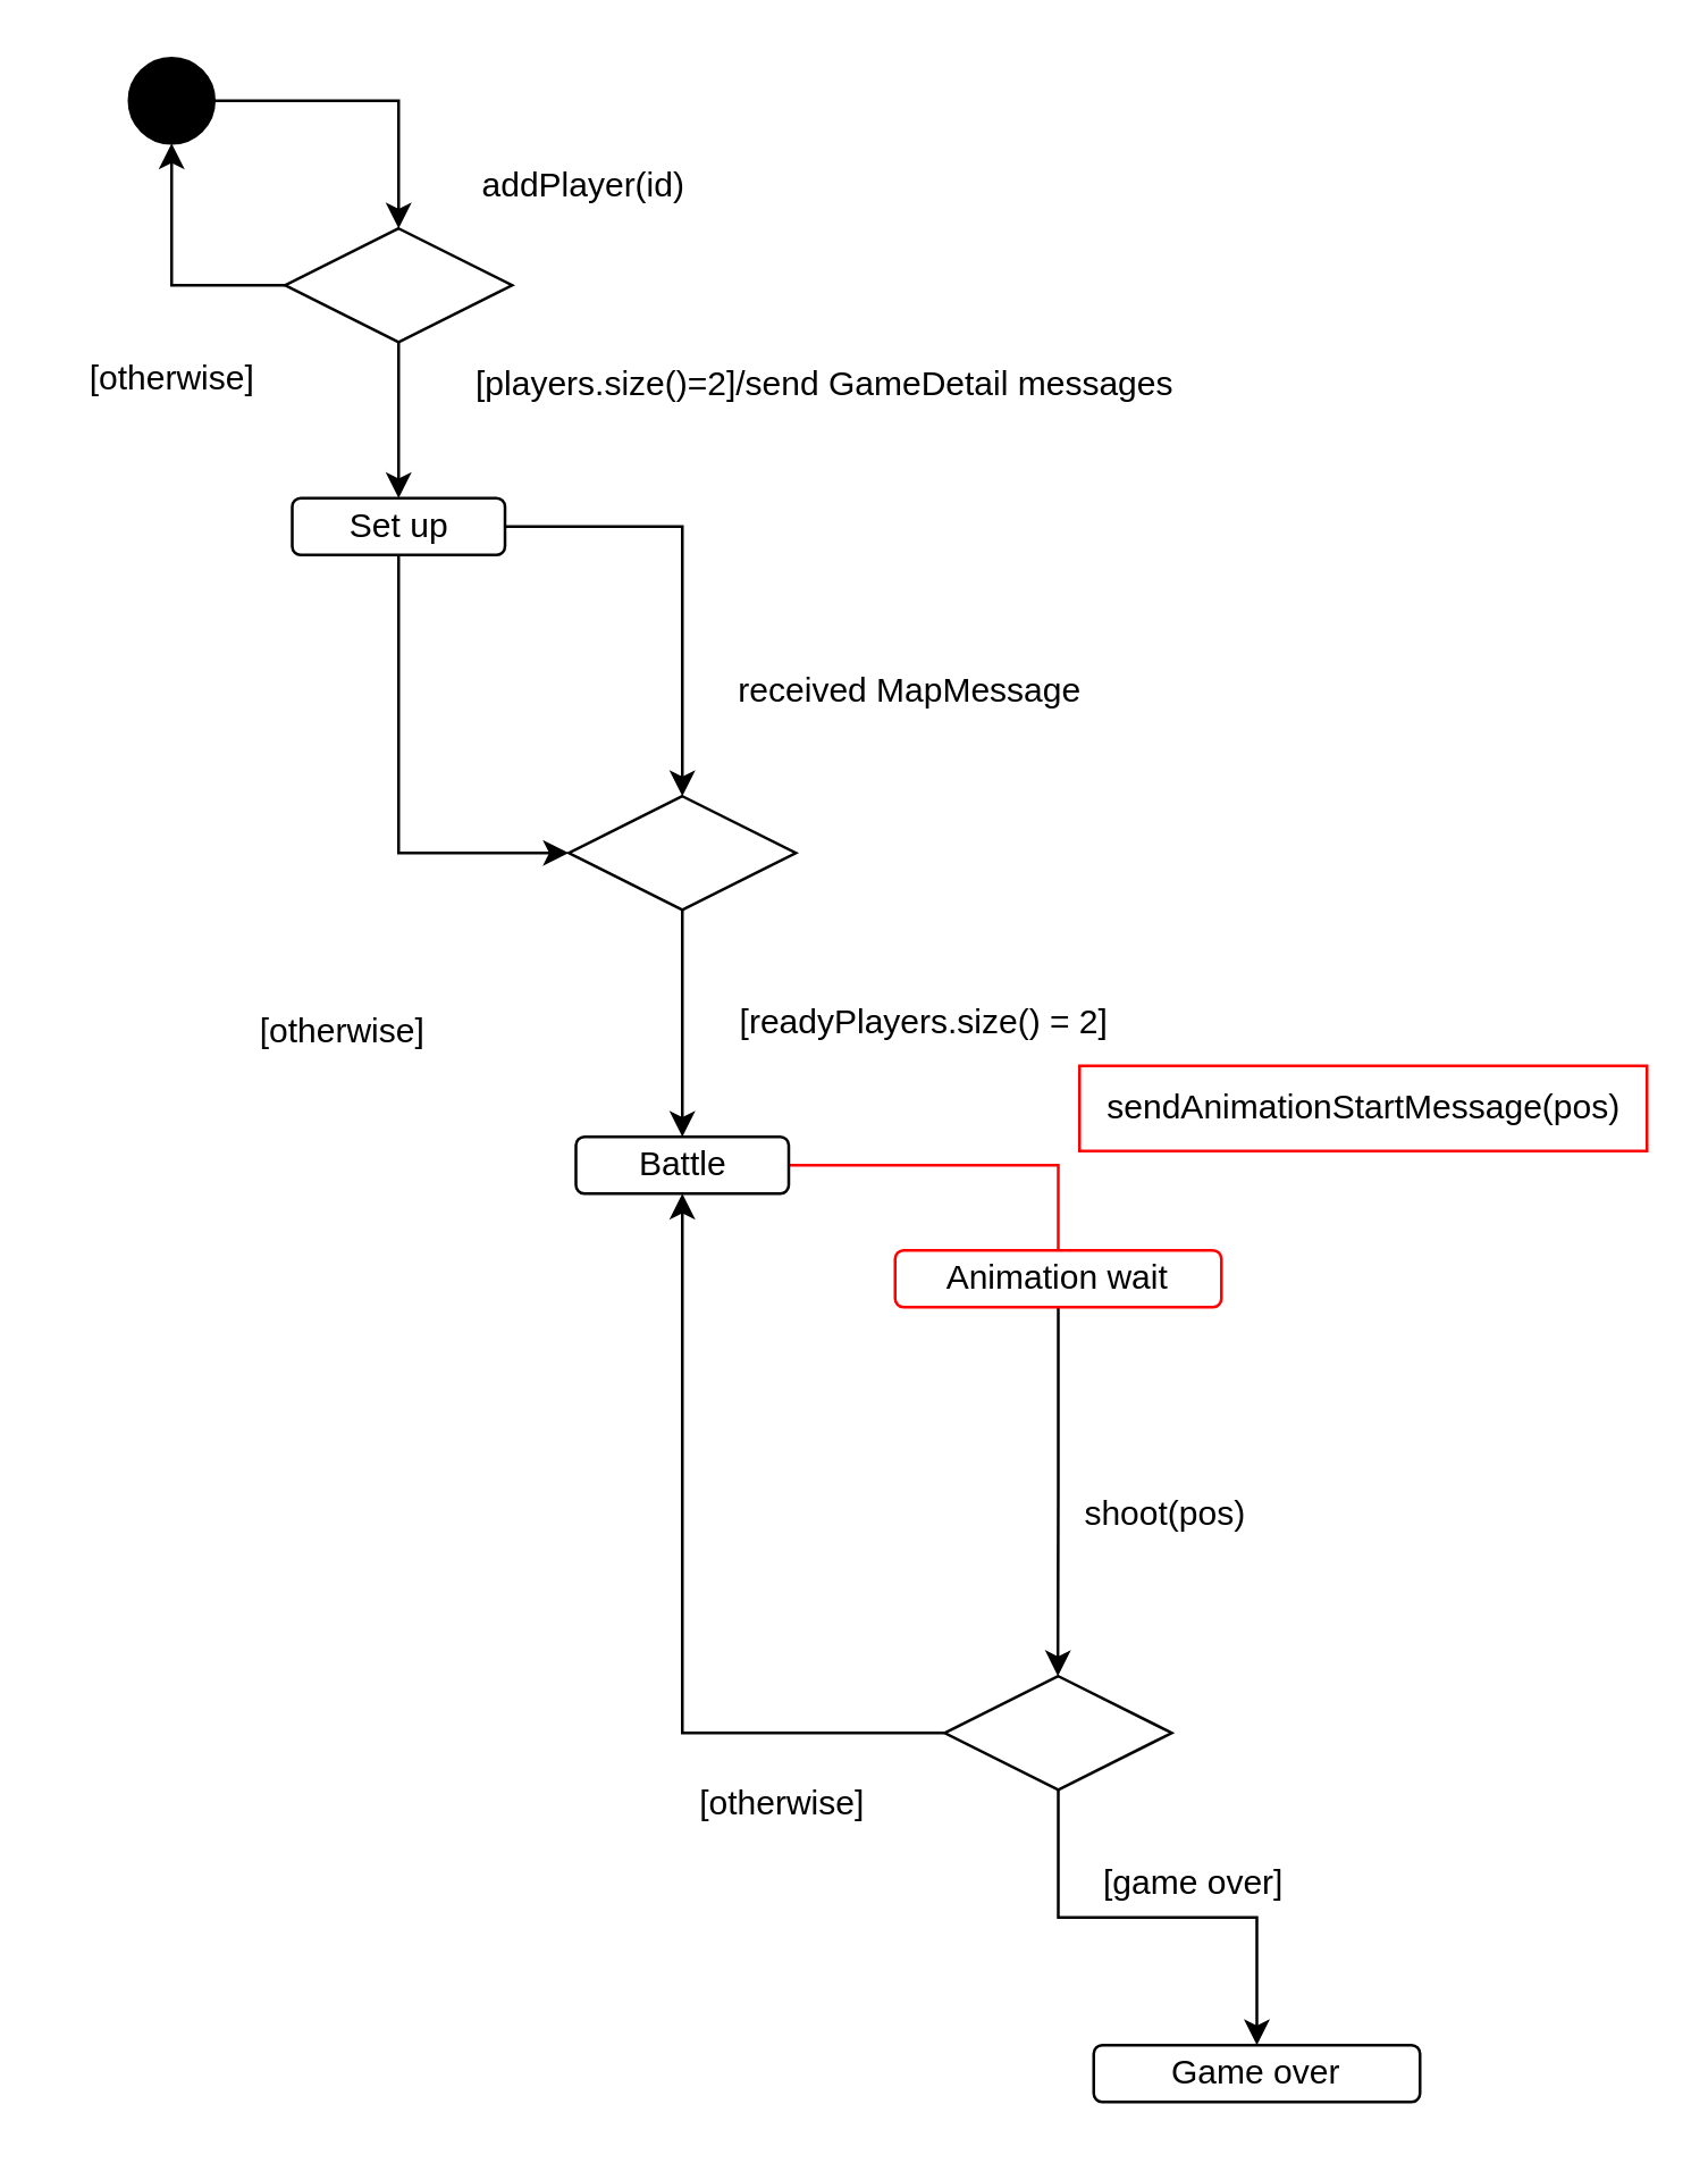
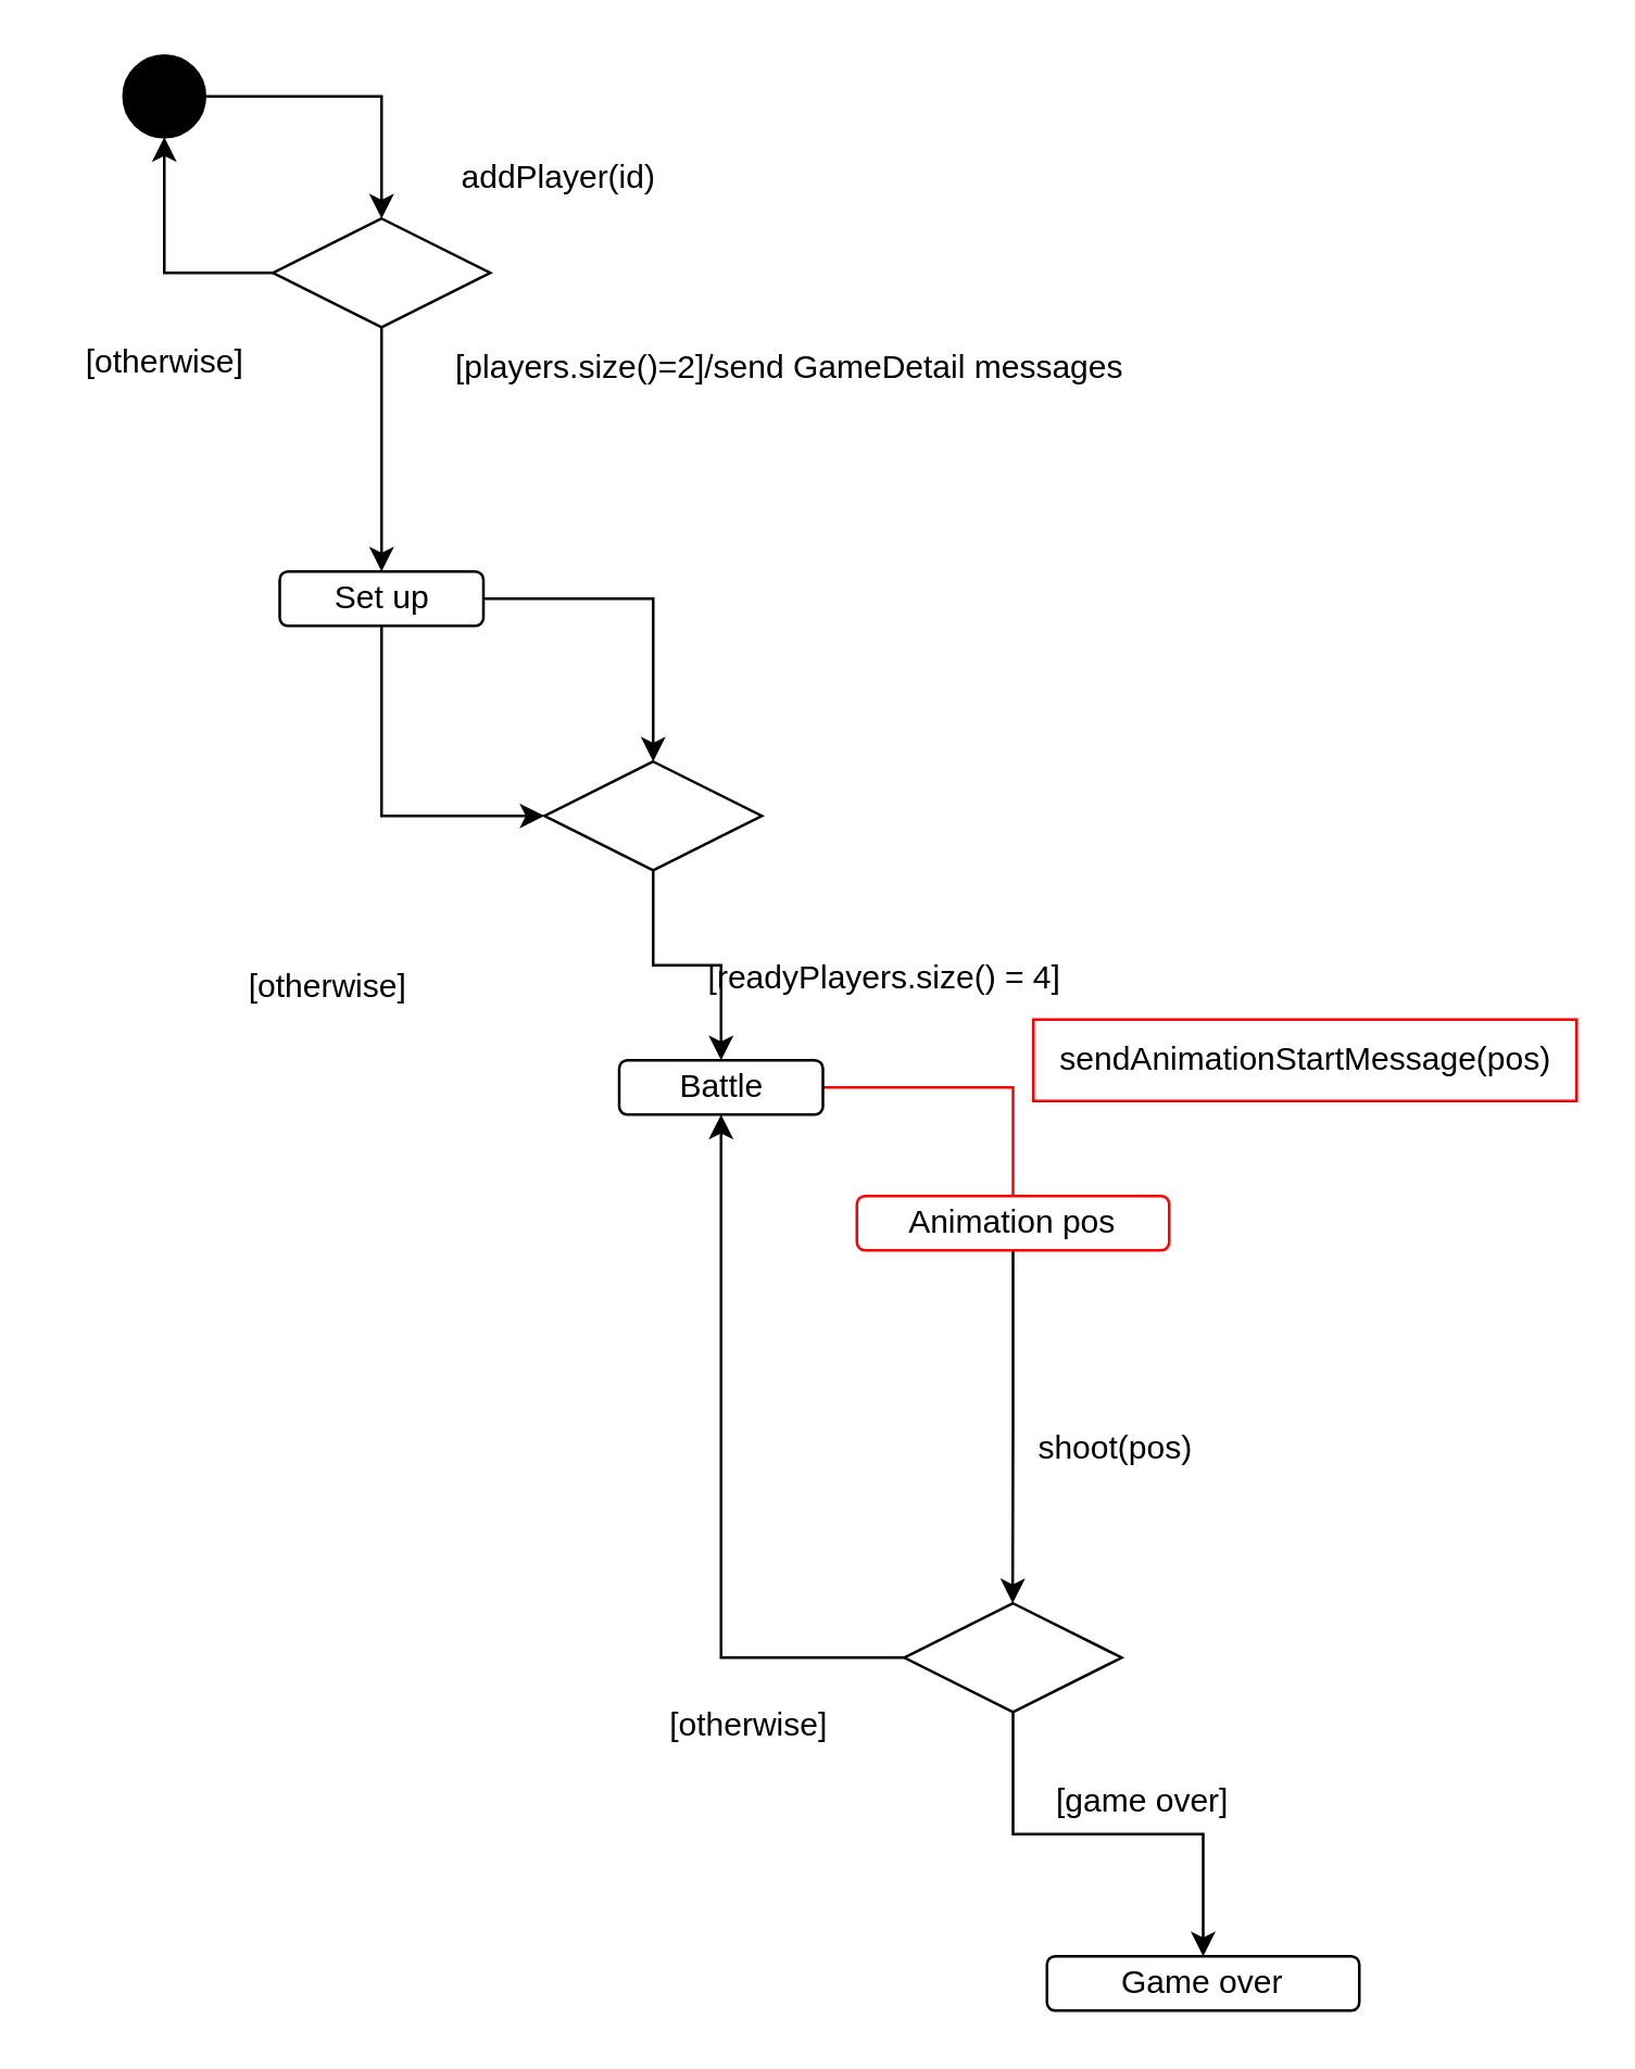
  <mxCell id="0" />
  <mxCell id="1" parent="0" />
  <mxCell id="2" style="edgeStyle=orthogonalEdgeStyle;rounded=0;orthogonalLoop=1;jettySize=auto;html=1;exitX=0.5;exitY=1;exitDx=0;exitDy=0;entryX=0.5;entryY=0;entryDx=0;entryDy=0;" parent="1" source="4" target="9" edge="1"><mxGeometry relative="1" as="geometry" /></mxCell>
  <mxCell id="3" style="edgeStyle=orthogonalEdgeStyle;rounded=0;orthogonalLoop=1;jettySize=auto;html=1;exitX=0;exitY=0.5;exitDx=0;exitDy=0;entryX=0.5;entryY=1;entryDx=0;entryDy=0;" parent="1" source="4" target="12" edge="1"><mxGeometry relative="1" as="geometry" /></mxCell>
  <mxCell id="4" value="" style="rhombus;whiteSpace=wrap;html=1;" parent="1" vertex="1"><mxGeometry x="100" y="80" width="80" height="40" as="geometry" /></mxCell>
  <mxCell id="5" value="addPlayer(id)" style="text;html=1;align=center;verticalAlign=middle;resizable=0;points=[];autosize=1;strokeColor=none;fillColor=none;" parent="1" vertex="1"><mxGeometry x="160" y="50" width="90" height="30" as="geometry" /></mxCell>
  <mxCell id="6" value="[otherwise]" style="text;html=1;align=center;verticalAlign=middle;resizable=0;points=[];autosize=1;strokeColor=none;fillColor=none;" parent="1" vertex="1"><mxGeometry x="20" y="118" width="80" height="30" as="geometry" /></mxCell>
  <mxCell id="7" style="edgeStyle=orthogonalEdgeStyle;rounded=0;orthogonalLoop=1;jettySize=auto;html=1;exitX=1;exitY=0.5;exitDx=0;exitDy=0;entryX=0.5;entryY=0;entryDx=0;entryDy=0;" parent="1" source="9" target="14" edge="1"><mxGeometry relative="1" as="geometry" /></mxCell>
  <mxCell id="8" style="edgeStyle=orthogonalEdgeStyle;rounded=0;orthogonalLoop=1;jettySize=auto;html=1;exitX=0.5;exitY=1;exitDx=0;exitDy=0;entryX=0;entryY=0.5;entryDx=0;entryDy=0;" parent="1" source="9" target="14" edge="1"><mxGeometry relative="1" as="geometry" /></mxCell>
- <mxCell id="9" value="Set up" style="rounded=1;whiteSpace=wrap;html=1;" parent="1" vertex="1"><mxGeometry x="102.5" y="175" width="75" height="20" as="geometry" /></mxCell>
+ <mxCell id="9" value="Set up" style="rounded=1;whiteSpace=wrap;html=1;" parent="1" vertex="1"><mxGeometry x="102.5" y="210" width="75" height="20" as="geometry" /></mxCell>
  <mxCell id="10" value="[players.size()=2]/send GameDetail messages" style="text;html=1;align=center;verticalAlign=middle;resizable=0;points=[];autosize=1;strokeColor=none;fillColor=none;" parent="1" vertex="1"><mxGeometry x="155" y="120" width="270" height="30" as="geometry" /></mxCell>
  <mxCell id="11" style="edgeStyle=orthogonalEdgeStyle;rounded=0;orthogonalLoop=1;jettySize=auto;html=1;exitX=1;exitY=0.5;exitDx=0;exitDy=0;entryX=0.5;entryY=0;entryDx=0;entryDy=0;" parent="1" source="12" target="4" edge="1"><mxGeometry relative="1" as="geometry" /></mxCell>
  <mxCell id="12" value="" style="ellipse;fillColor=strokeColor;html=1;" parent="1" vertex="1"><mxGeometry x="45" y="20" width="30" height="30" as="geometry" /></mxCell>
  <mxCell id="13" style="edgeStyle=orthogonalEdgeStyle;rounded=0;orthogonalLoop=1;jettySize=auto;html=1;exitX=0.5;exitY=1;exitDx=0;exitDy=0;entryX=0.5;entryY=0;entryDx=0;entryDy=0;" parent="1" source="14" target="18" edge="1"><mxGeometry relative="1" as="geometry" /></mxCell>
  <mxCell id="14" value="&lt;span style=&quot;color: rgba(0, 0, 0, 0); font-family: monospace; font-size: 0px; text-align: start; text-wrap: nowrap;&quot;&gt;%3CmxGraphModel%3E%3Croot%3E%3CmxCell%20id%3D%220%22%2F%3E%3CmxCell%20id%3D%221%22%20parent%3D%220%22%2F%3E%3CmxCell%20id%3D%222%22%20value%3D%22%22%20style%3D%22rhombus%3BwhiteSpace%3Dwrap%3Bhtml%3D1%3B%22%20vertex%3D%221%22%20parent%3D%221%22%3E%3CmxGeometry%20x%3D%22170%22%20y%3D%22530%22%20width%3D%2280%22%20height%3D%2240%22%20as%3D%22geometry%22%2F%3E%3C%2FmxCell%3E%3C%2Froot%3E%3C%2FmxGraphModel%3E&lt;/span&gt;" style="rhombus;whiteSpace=wrap;html=1;" parent="1" vertex="1"><mxGeometry x="200" y="280" width="80" height="40" as="geometry" /></mxCell>
- <mxCell id="15" value="received MapMessage&lt;div&gt;&lt;br&gt;&lt;/div&gt;" style="text;html=1;align=center;verticalAlign=middle;resizable=0;points=[];autosize=1;strokeColor=none;fillColor=none;" parent="1" vertex="1"><mxGeometry x="250" y="230" width="140" height="40" as="geometry" /></mxCell>
  <mxCell id="16" value="[otherwise]" style="text;html=1;align=center;verticalAlign=middle;resizable=0;points=[];autosize=1;strokeColor=none;fillColor=none;" parent="1" vertex="1"><mxGeometry x="80" y="348" width="80" height="30" as="geometry" /></mxCell>
  <mxCell id="17" style="edgeStyle=orthogonalEdgeStyle;rounded=0;orthogonalLoop=1;jettySize=auto;html=1;exitX=1;exitY=0.5;exitDx=0;exitDy=0;entryX=0.5;entryY=0;entryDx=0;entryDy=0;strokeColor=#FF0000;endArrow=none;" parent="1" source="18" target="21" edge="1"><mxGeometry relative="1" as="geometry" /></mxCell>
- <mxCell id="18" value="Battle" style="rounded=1;whiteSpace=wrap;html=1;" parent="1" vertex="1"><mxGeometry x="202.5" y="400" width="75" height="20" as="geometry" /></mxCell>
- <mxCell id="19" value="[readyPlayers.size() = 2]" style="text;html=1;align=center;verticalAlign=middle;resizable=0;points=[];autosize=1;strokeColor=none;fillColor=none;" parent="1" vertex="1"><mxGeometry x="250" y="345" width="150" height="30" as="geometry" /></mxCell>
+ <mxCell id="18" value="Battle" style="rounded=1;whiteSpace=wrap;html=1;" parent="1" vertex="1"><mxGeometry x="227.5" y="390" width="75" height="20" as="geometry" /></mxCell>
+ <mxCell id="19" value="[readyPlayers.size() = 4]" style="text;html=1;align=center;verticalAlign=middle;resizable=0;points=[];autosize=1;strokeColor=none;fillColor=none;" parent="1" vertex="1"><mxGeometry x="250" y="345" width="150" height="30" as="geometry" /></mxCell>
  <mxCell id="20" style="edgeStyle=orthogonalEdgeStyle;rounded=0;orthogonalLoop=1;jettySize=auto;html=1;exitX=0.5;exitY=1;exitDx=0;exitDy=0;" parent="1" source="21" edge="1"><mxGeometry relative="1" as="geometry"><mxPoint x="372.355" y="590" as="targetPoint" /></mxGeometry></mxCell>
- <mxCell id="21" value="Animation wait" style="rounded=1;whiteSpace=wrap;html=1;strokeColor=#FF0000;" parent="1" vertex="1"><mxGeometry x="315" y="440" width="115" height="20" as="geometry" /></mxCell>
+ <mxCell id="21" value="Animation pos" style="rounded=1;whiteSpace=wrap;html=1;strokeColor=#FF0000;" parent="1" vertex="1"><mxGeometry x="315" y="440" width="115" height="20" as="geometry" /></mxCell>
  <mxCell id="22" style="edgeStyle=orthogonalEdgeStyle;rounded=0;orthogonalLoop=1;jettySize=auto;html=1;exitX=0;exitY=0.5;exitDx=0;exitDy=0;entryX=0.5;entryY=1;entryDx=0;entryDy=0;" parent="1" source="24" target="18" edge="1"><mxGeometry relative="1" as="geometry" /></mxCell>
  <mxCell id="23" style="edgeStyle=orthogonalEdgeStyle;rounded=0;orthogonalLoop=1;jettySize=auto;html=1;exitX=0.5;exitY=1;exitDx=0;exitDy=0;" parent="1" source="24" target="25" edge="1"><mxGeometry relative="1" as="geometry" /></mxCell>
  <mxCell id="24" value="&lt;span style=&quot;color: rgba(0, 0, 0, 0); font-family: monospace; font-size: 0px; text-align: start; text-wrap: nowrap;&quot;&gt;%3CmxGraphModel%3E%3Croot%3E%3CmxCell%20id%3D%220%22%2F%3E%3CmxCell%20id%3D%221%22%20parent%3D%220%22%2F%3E%3CmxCell%20id%3D%222%22%20value%3D%22%22%20style%3D%22rhombus%3BwhiteSpace%3Dwrap%3Bhtml%3D1%3B%22%20vertex%3D%221%22%20parent%3D%221%22%3E%3CmxGeometry%20x%3D%22170%22%20y%3D%22530%22%20width%3D%2280%22%20height%3D%2240%22%20as%3D%22geometry%22%2F%3E%3C%2FmxCell%3E%3C%2Froot%3E%3C%2FmxGraphModel%3E&lt;/span&gt;" style="rhombus;whiteSpace=wrap;html=1;" parent="1" vertex="1"><mxGeometry x="332.5" y="590" width="80" height="40" as="geometry" /></mxCell>
  <mxCell id="25" value="Game over" style="rounded=1;whiteSpace=wrap;html=1;" parent="1" vertex="1"><mxGeometry x="385" y="720" width="115" height="20" as="geometry" /></mxCell>
  <mxCell id="26" value="[game over]" style="text;html=1;align=center;verticalAlign=middle;resizable=0;points=[];autosize=1;strokeColor=none;fillColor=none;" parent="1" vertex="1"><mxGeometry x="375" y="648" width="90" height="30" as="geometry" /></mxCell>
  <mxCell id="27" value="[otherwise]" style="text;html=1;align=center;verticalAlign=middle;resizable=0;points=[];autosize=1;strokeColor=none;fillColor=none;" parent="1" vertex="1"><mxGeometry x="235" y="620" width="80" height="30" as="geometry" /></mxCell>
  <mxCell id="28" value="sendAnimationStartMessage(pos)" style="text;html=1;align=center;verticalAlign=middle;resizable=0;points=[];autosize=1;strokeColor=#FF0000;fillColor=none;" parent="1" vertex="1"><mxGeometry x="380" y="375" width="200" height="30" as="geometry" /></mxCell>
  <mxCell id="29" value="shoot(pos)" style="text;html=1;align=center;verticalAlign=middle;resizable=0;points=[];autosize=1;strokeColor=none;fillColor=none;" parent="1" vertex="1"><mxGeometry x="370" y="518" width="80" height="30" as="geometry" /></mxCell>
